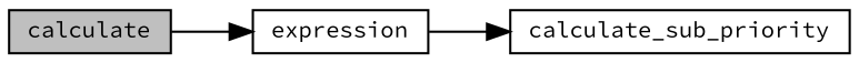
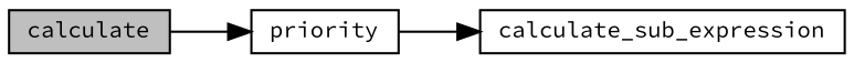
  digraph {
    fontname="Source Code Pro"
    rankdir=LR
    node [color=black fillcolor=white fontname="Source Code Pro" fontsize=10 shape=record style=filled]
    edge [color=black fontname="Source Code Pro" fontsize=10 labelfontname=Helvetica labelfontsize=10 style=solid]
    n1 [fillcolor=grey75 fontcolor=black height=0.2 label=calculate width=0.4]
-   n2 [height=0.2 label=expression width=0.4]
-   n3 [height=0.2 label=calculate_sub_priority width=0.4]
+   n2 [height=0.2 label=priority width=0.4]
+   n3 [height=0.2 label=calculate_sub_expression width=0.4]
    n1 -> n2
    n2 -> n3
  }
